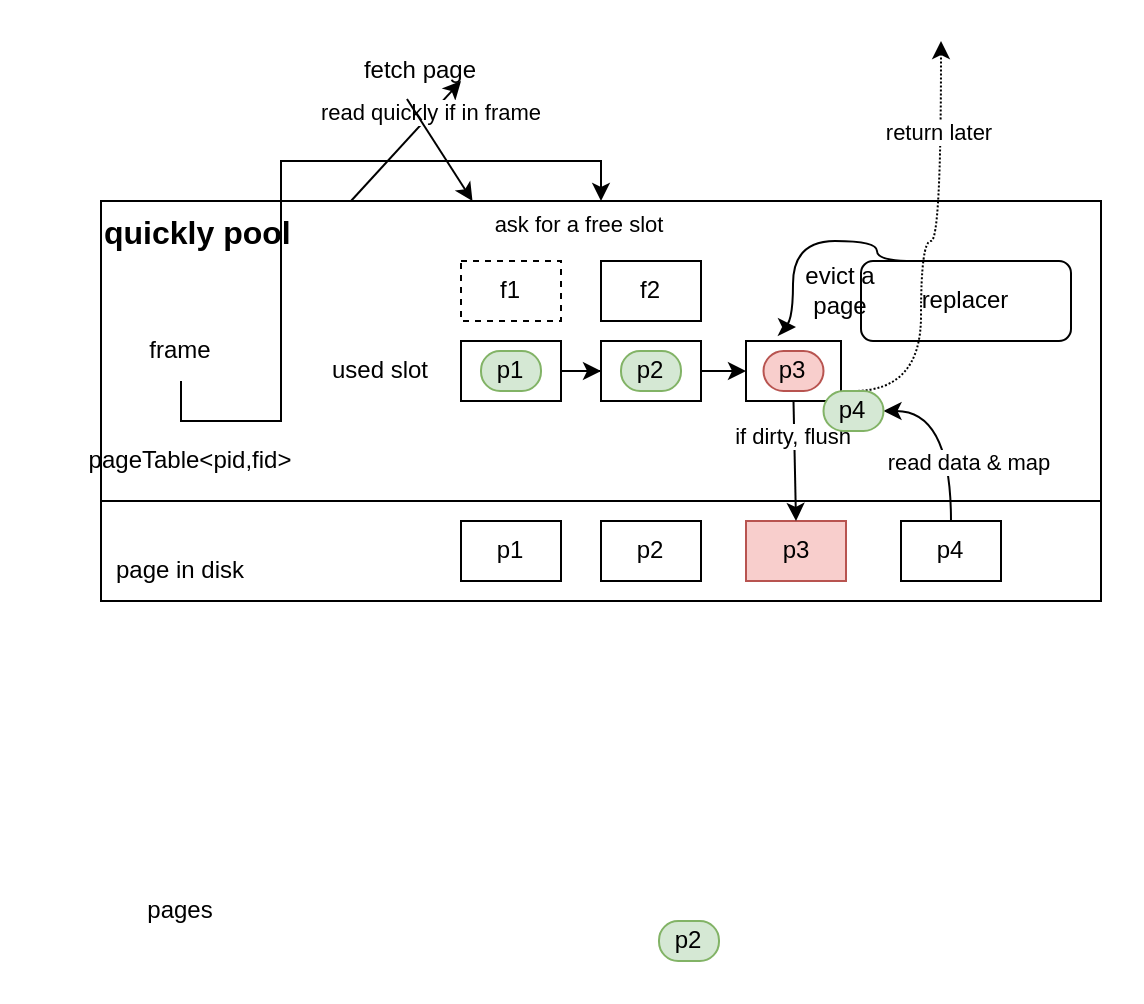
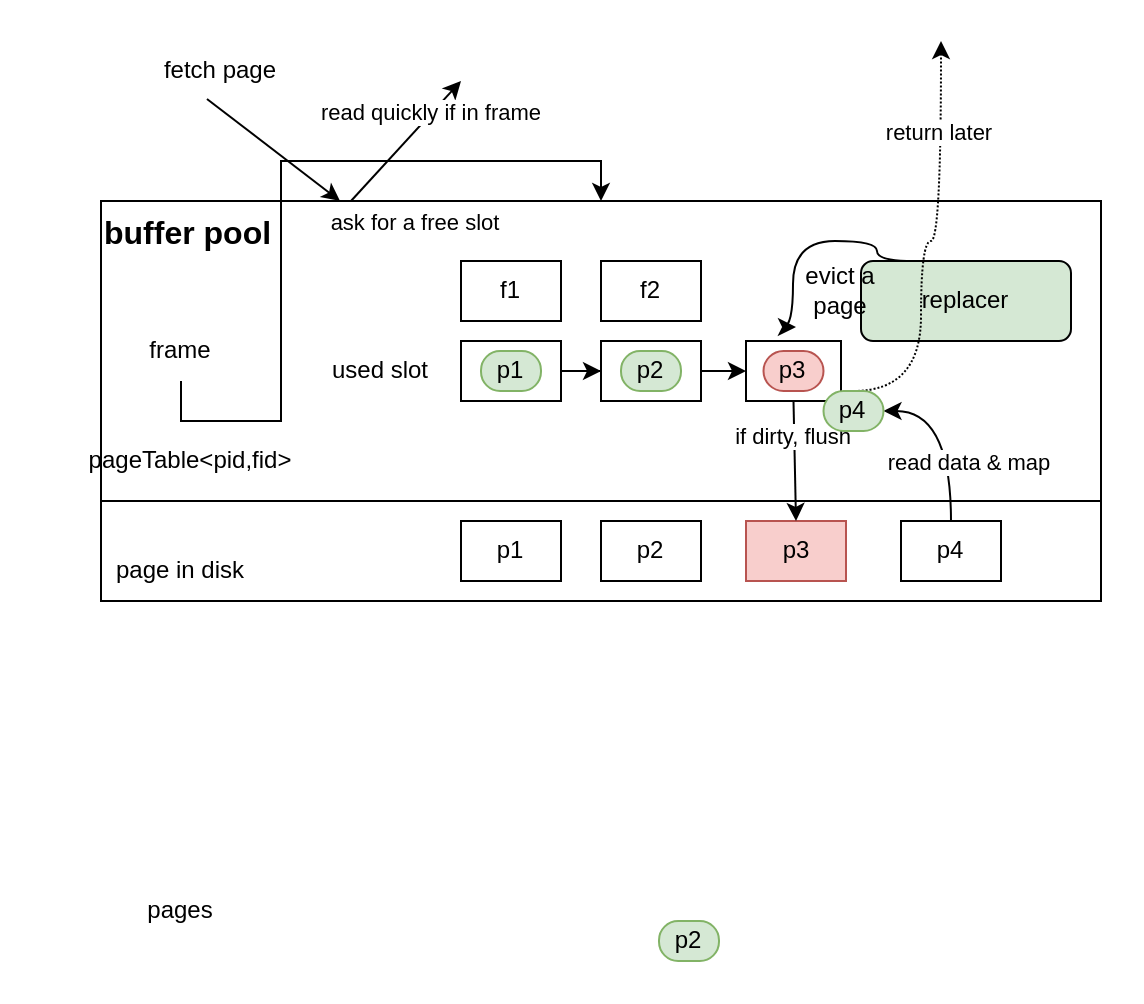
  <mxCell id="0" />
  <mxCell id="1" parent="0" />
  <mxCell id="2" style="rounded=0;orthogonalLoop=1;jettySize=auto;html=1;exitX=0.25;exitY=0;exitDx=0;exitDy=0;" edge="1" parent="1" source="4"><mxGeometry relative="1" as="geometry"><mxPoint x="230" y="40" as="targetPoint" /></mxGeometry></mxCell>
  <mxCell id="3" value="read quickly if in frame" style="edgeLabel;html=1;align=center;verticalAlign=middle;resizable=0;points=[];" vertex="1" connectable="0" parent="2"><mxGeometry x="0.463" y="2" relative="1" as="geometry"><mxPoint y="1" as="offset" /></mxGeometry></mxCell>
- <mxCell id="4" value="quickly pool" style="rounded=0;whiteSpace=wrap;html=1;fontStyle=1;verticalAlign=top;align=left;fontSize=16;" vertex="1" parent="1"><mxGeometry x="50" y="100" width="500" height="200" as="geometry" /></mxCell>
+ <mxCell id="4" value="buffer pool" style="rounded=0;whiteSpace=wrap;html=1;fontStyle=1;verticalAlign=top;align=left;fontSize=16;" vertex="1" parent="1"><mxGeometry x="50" y="100" width="500" height="200" as="geometry" /></mxCell>
  <mxCell id="5" style="edgeStyle=orthogonalEdgeStyle;rounded=0;orthogonalLoop=1;jettySize=auto;html=1;exitX=0.5;exitY=1;exitDx=0;exitDy=0;" edge="1" parent="1" source="6" target="4"><mxGeometry relative="1" as="geometry"><mxPoint x="80" y="290" as="targetPoint" /></mxGeometry></mxCell>
  <mxCell id="6" value="frame" style="text;html=1;strokeColor=none;fillColor=none;align=center;verticalAlign=middle;whiteSpace=wrap;rounded=0;" vertex="1" parent="1"><mxGeometry x="60" y="160" width="60" height="30" as="geometry" /></mxCell>
  <mxCell id="7" value="page in disk" style="text;html=1;strokeColor=none;fillColor=none;align=center;verticalAlign=middle;whiteSpace=wrap;rounded=0;" vertex="1" parent="1"><mxGeometry x="20" y="270" width="140" height="30" as="geometry" /></mxCell>
  <mxCell id="8" value="pageTable&amp;lt;pid,fid&amp;gt;" style="text;html=1;strokeColor=none;fillColor=none;align=center;verticalAlign=middle;whiteSpace=wrap;rounded=0;" vertex="1" parent="1"><mxGeometry x="65" y="220" width="60" height="20" as="geometry" /></mxCell>
  <mxCell id="9" value="" style="group" vertex="1" connectable="0" parent="1"><mxGeometry x="160" y="130" width="190" height="30" as="geometry" /></mxCell>
- <mxCell id="10" value="f1" style="rounded=0;whiteSpace=wrap;html=1;dashed=1;" vertex="1" parent="9"><mxGeometry x="70" width="50" height="30" as="geometry" /></mxCell>
+ <mxCell id="10" value="f1" style="rounded=0;whiteSpace=wrap;html=1;" vertex="1" parent="9"><mxGeometry x="70" width="50" height="30" as="geometry" /></mxCell>
  <mxCell id="11" value="f2" style="rounded=0;whiteSpace=wrap;html=1;" vertex="1" parent="9"><mxGeometry x="140" width="50" height="30" as="geometry" /></mxCell>
  <mxCell id="12" style="edgeStyle=orthogonalEdgeStyle;rounded=0;orthogonalLoop=1;jettySize=auto;html=1;exitX=0.25;exitY=0;exitDx=0;exitDy=0;entryX=0.526;entryY=-0.233;entryDx=0;entryDy=0;curved=1;entryPerimeter=0;" edge="1" parent="1" source="13" target="21"><mxGeometry relative="1" as="geometry"><Array as="points"><mxPoint x="438" y="130" /><mxPoint x="438" y="120" /><mxPoint x="396" y="120" /><mxPoint x="396" y="163" /></Array></mxGeometry></mxCell>
- <mxCell id="13" value="replacer" style="rounded=1;whiteSpace=wrap;html=1;" vertex="1" parent="1"><mxGeometry x="430" y="130" width="105" height="40" as="geometry" /></mxCell>
+ <mxCell id="13" value="replacer" style="rounded=1;whiteSpace=wrap;html=1;fillColor=#d5e8d4;" vertex="1" parent="1"><mxGeometry x="430" y="130" width="105" height="40" as="geometry" /></mxCell>
  <mxCell id="14" value="" style="group" vertex="1" connectable="0" parent="1"><mxGeometry x="160" y="170" width="190" height="30" as="geometry" /></mxCell>
  <mxCell id="15" value="f7" style="rounded=0;whiteSpace=wrap;html=1;" vertex="1" parent="14"><mxGeometry x="70" width="50" height="30" as="geometry" /></mxCell>
  <mxCell id="16" value="f8" style="rounded=0;whiteSpace=wrap;html=1;" vertex="1" parent="14"><mxGeometry x="140" width="50" height="30" as="geometry" /></mxCell>
  <mxCell id="17" value="used slot" style="text;html=1;strokeColor=none;fillColor=none;align=center;verticalAlign=middle;whiteSpace=wrap;rounded=0;" vertex="1" parent="14"><mxGeometry width="60" height="30" as="geometry" /></mxCell>
  <mxCell id="18" style="edgeStyle=orthogonalEdgeStyle;rounded=0;orthogonalLoop=1;jettySize=auto;html=1;exitX=1;exitY=0.5;exitDx=0;exitDy=0;" edge="1" parent="14" source="15" target="16"><mxGeometry relative="1" as="geometry" /></mxCell>
  <mxCell id="19" value="p1" style="rounded=1;whiteSpace=wrap;html=1;arcSize=48;fillColor=#d5e8d4;strokeColor=#82b366;" vertex="1" parent="14"><mxGeometry x="80" y="5" width="30" height="20" as="geometry" /></mxCell>
  <mxCell id="20" value="p2" style="rounded=1;whiteSpace=wrap;html=1;arcSize=48;fillColor=#d5e8d4;strokeColor=#82b366;" vertex="1" parent="14"><mxGeometry x="150" y="5" width="30" height="20" as="geometry" /></mxCell>
  <mxCell id="21" value="" style="rounded=0;whiteSpace=wrap;html=1;" vertex="1" parent="1"><mxGeometry x="372.5" y="170" width="47.5" height="30" as="geometry" /></mxCell>
  <mxCell id="22" style="edgeStyle=orthogonalEdgeStyle;rounded=0;orthogonalLoop=1;jettySize=auto;html=1;exitX=1;exitY=0.5;exitDx=0;exitDy=0;" edge="1" parent="1" source="16" target="21"><mxGeometry relative="1" as="geometry"><mxPoint x="360" y="190" as="targetPoint" /></mxGeometry></mxCell>
  <mxCell id="23" style="rounded=0;orthogonalLoop=1;jettySize=auto;html=1;exitX=0.383;exitY=0.967;exitDx=0;exitDy=0;exitPerimeter=0;" edge="1" parent="1" source="25" target="4"><mxGeometry relative="1" as="geometry"><mxPoint x="190" y="80" as="targetPoint" /></mxGeometry></mxCell>
  <mxCell id="24" value="ask for a free slot" style="edgeLabel;html=1;align=center;verticalAlign=middle;resizable=0;points=[];" vertex="1" connectable="0" parent="23"><mxGeometry x="0.144" y="4" relative="1" as="geometry"><mxPoint x="63" y="35" as="offset" /></mxGeometry></mxCell>
- <mxCell id="25" value="fetch page" style="text;html=1;strokeColor=none;fillColor=none;align=center;verticalAlign=middle;whiteSpace=wrap;rounded=0;" vertex="1" parent="1"><mxGeometry x="180" y="20" width="60" height="30" as="geometry" /></mxCell>
+ <mxCell id="25" value="fetch page" style="text;html=1;strokeColor=none;fillColor=none;align=center;verticalAlign=middle;whiteSpace=wrap;rounded=0;" vertex="1" parent="1"><mxGeometry x="80" y="20" width="60" height="30" as="geometry" /></mxCell>
  <mxCell id="26" value="p2" style="rounded=1;whiteSpace=wrap;html=1;arcSize=48;fillColor=#d5e8d4;strokeColor=#82b366;" vertex="1" parent="1"><mxGeometry x="329" y="460" width="30" height="20" as="geometry" /></mxCell>
  <mxCell id="27" value="p3" style="rounded=1;whiteSpace=wrap;html=1;arcSize=50;fillColor=#f8cecc;strokeColor=#b85450;" vertex="1" parent="1"><mxGeometry x="381.25" y="175" width="30" height="20" as="geometry" /></mxCell>
  <mxCell id="28" value="evict a page" style="text;html=1;strokeColor=none;fillColor=none;align=center;verticalAlign=middle;whiteSpace=wrap;rounded=0;" vertex="1" parent="1"><mxGeometry x="390" y="130" width="60" height="30" as="geometry" /></mxCell>
  <mxCell id="29" style="edgeStyle=orthogonalEdgeStyle;rounded=0;orthogonalLoop=1;jettySize=auto;html=1;exitX=0.5;exitY=0;exitDx=0;exitDy=0;entryX=1;entryY=0.5;entryDx=0;entryDy=0;curved=1;" edge="1" parent="1" source="38" target="37"><mxGeometry relative="1" as="geometry" /></mxCell>
  <mxCell id="30" value="read data &amp;amp; map" style="edgeLabel;html=1;align=center;verticalAlign=middle;resizable=0;points=[];" vertex="1" connectable="0" parent="29"><mxGeometry x="-0.031" y="6" relative="1" as="geometry"><mxPoint x="14" y="13" as="offset" /></mxGeometry></mxCell>
  <mxCell id="31" value="p3" style="rounded=0;whiteSpace=wrap;html=1;container=0;fillColor=#f8cecc;strokeColor=#b85450;" vertex="1" parent="1"><mxGeometry x="372.5" y="260" width="50" height="30" as="geometry" /></mxCell>
  <mxCell id="32" value="pages" style="text;html=1;strokeColor=none;fillColor=none;align=center;verticalAlign=middle;whiteSpace=wrap;rounded=0;" vertex="1" parent="1"><mxGeometry x="60" y="440" width="60" height="30" as="geometry" /></mxCell>
  <mxCell id="33" value="" style="endArrow=classic;html=1;rounded=0;entryX=0.5;entryY=0;entryDx=0;entryDy=0;exitX=0.5;exitY=1;exitDx=0;exitDy=0;" edge="1" parent="1" source="21" target="31"><mxGeometry width="50" height="50" relative="1" as="geometry"><mxPoint x="390" y="220" as="sourcePoint" /><mxPoint x="390" y="240" as="targetPoint" /></mxGeometry></mxCell>
  <mxCell id="34" value="if dirty, flush" style="edgeLabel;html=1;align=center;verticalAlign=middle;resizable=0;points=[];" vertex="1" connectable="0" parent="33"><mxGeometry x="-0.434" y="-1" relative="1" as="geometry"><mxPoint as="offset" /></mxGeometry></mxCell>
  <mxCell id="35" style="edgeStyle=orthogonalEdgeStyle;rounded=0;orthogonalLoop=1;jettySize=auto;html=1;exitX=0.5;exitY=0;exitDx=0;exitDy=0;curved=1;dashed=1;dashPattern=1 1;" edge="1" parent="1" source="37"><mxGeometry relative="1" as="geometry"><mxPoint x="470" y="20" as="targetPoint" /><Array as="points"><mxPoint x="460" y="195" /><mxPoint x="460" y="120" /><mxPoint x="470" y="120" /></Array></mxGeometry></mxCell>
  <mxCell id="36" value="return later" style="edgeLabel;html=1;align=center;verticalAlign=middle;resizable=0;points=[];" vertex="1" connectable="0" parent="35"><mxGeometry x="0.579" y="2" relative="1" as="geometry"><mxPoint as="offset" /></mxGeometry></mxCell>
  <mxCell id="37" value="p4" style="rounded=1;whiteSpace=wrap;html=1;arcSize=50;fillColor=#d5e8d4;strokeColor=#82b366;" vertex="1" parent="1"><mxGeometry x="411.25" y="195" width="30" height="20" as="geometry" /></mxCell>
  <mxCell id="38" value="p4" style="rounded=0;whiteSpace=wrap;html=1;" vertex="1" parent="1"><mxGeometry x="450" y="260" width="50" height="30" as="geometry" /></mxCell>
  <mxCell id="39" value="p1" style="rounded=0;whiteSpace=wrap;html=1;" vertex="1" parent="1"><mxGeometry x="230" y="260" width="50" height="30" as="geometry" /></mxCell>
  <mxCell id="40" style="rounded=0;orthogonalLoop=1;jettySize=auto;html=1;exitX=0;exitY=0.75;exitDx=0;exitDy=0;entryX=1;entryY=0.75;entryDx=0;entryDy=0;endArrow=none;endFill=0;" edge="1" parent="1" source="4" target="4"><mxGeometry relative="1" as="geometry" /></mxCell>
  <mxCell id="41" value="p2" style="rounded=0;whiteSpace=wrap;html=1;" vertex="1" parent="1"><mxGeometry x="300" y="260" width="50" height="30" as="geometry" /></mxCell>
